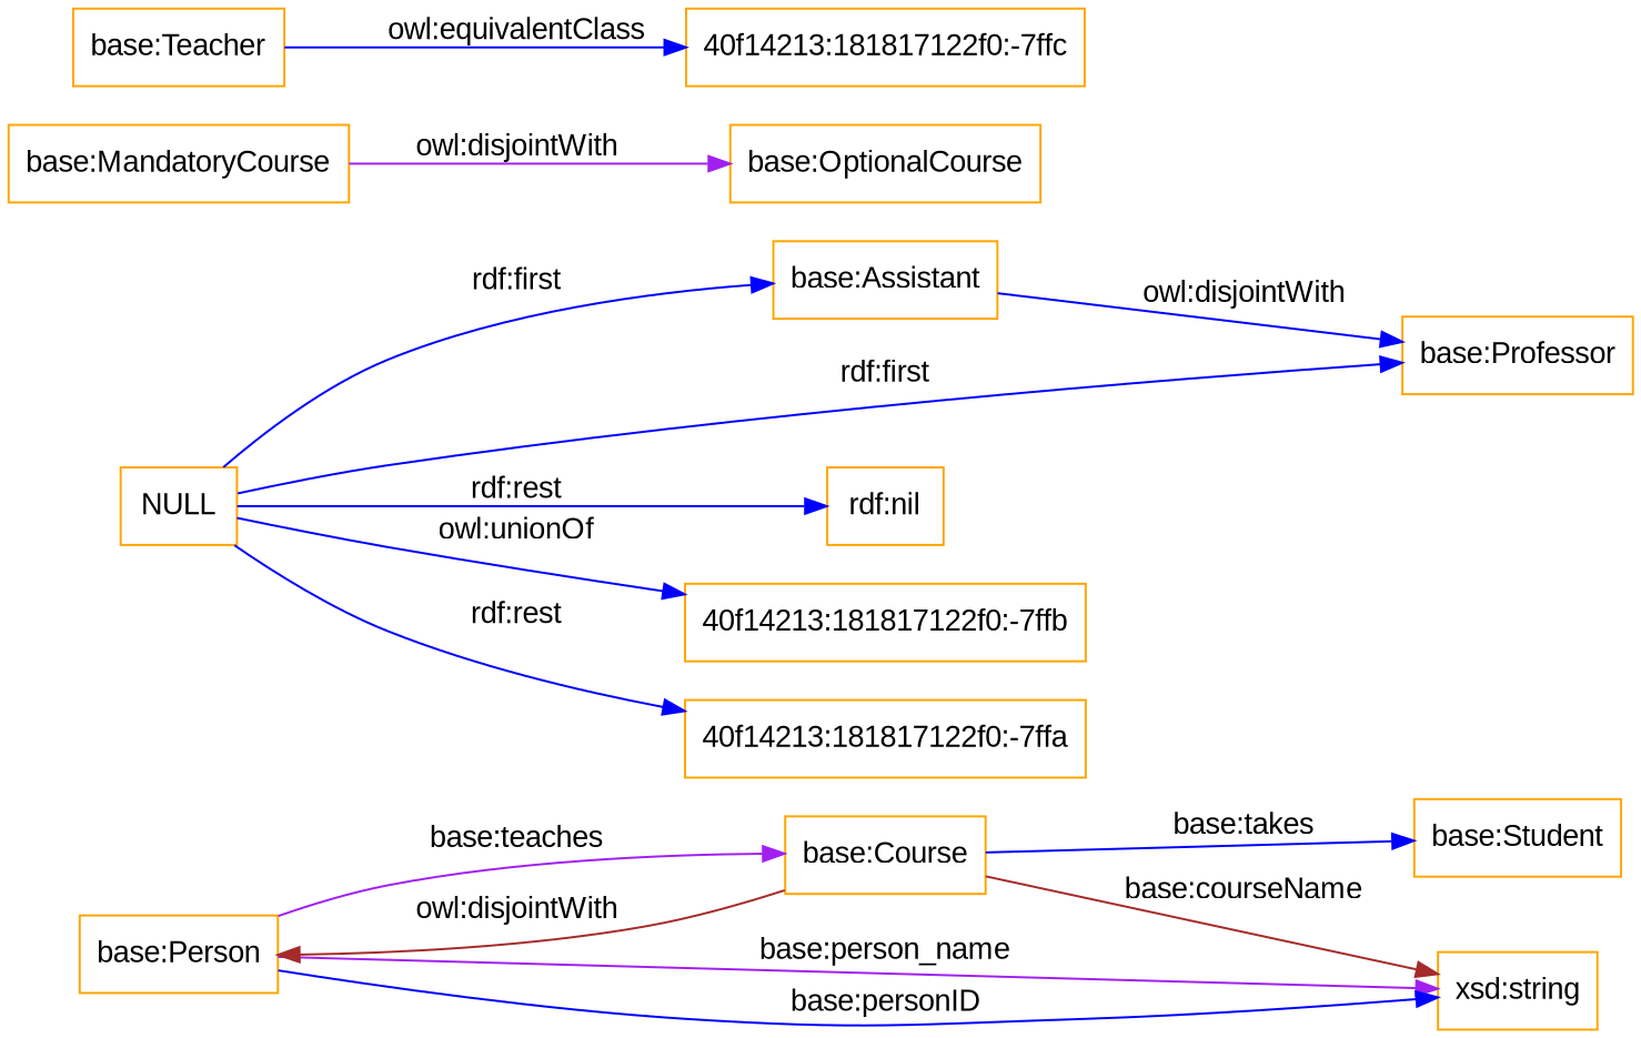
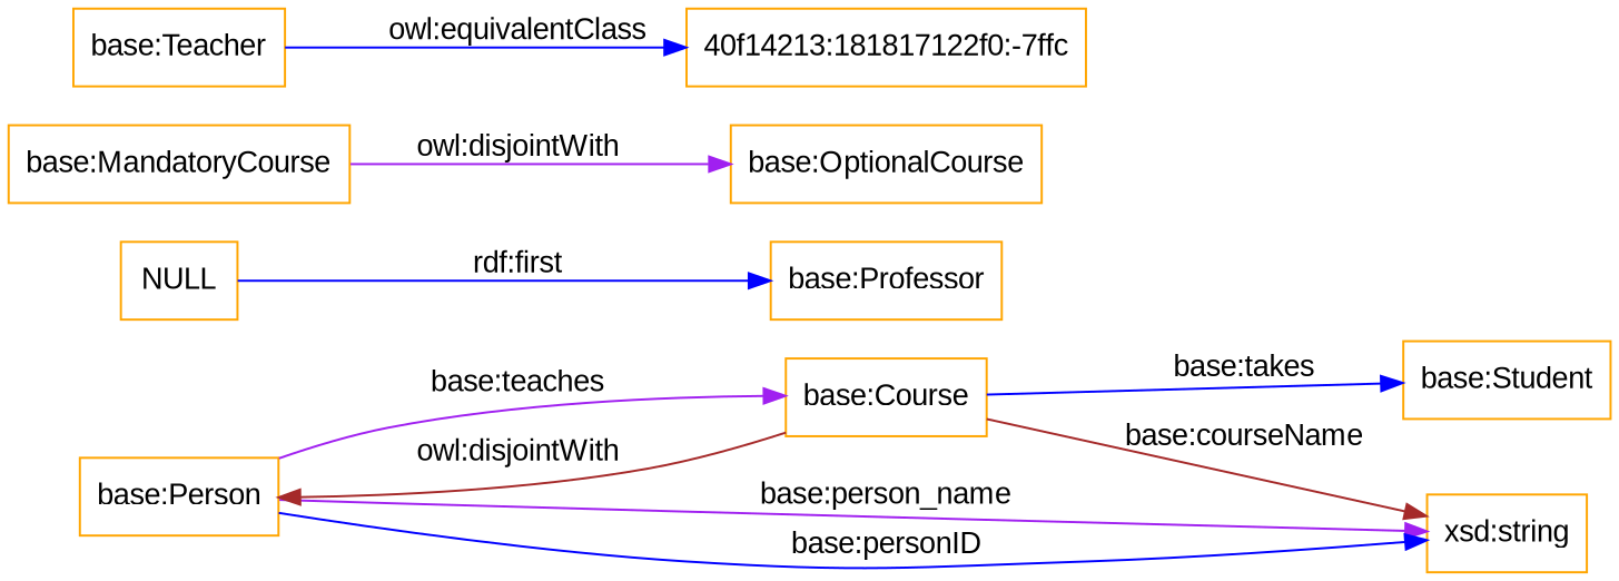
  digraph {
    fontname="Liberation Sans"
    rankdir=LR
    node [color=orange fontname="Liberation Sans" shape=rectangle]
    edge [color=blue fontname="Liberation Sans"]
    "base:Person"
    "base:Course"
    "xsd:string"
    "base:Student"
-   "base:Assistant"
    "base:Professor"
    "base:MandatoryCourse"
    "base:OptionalCourse"
    "base:Teacher"
    "40f14213:181817122f0:-7ffc"
    NULL
-   "rdf:nil"
-   "40f14213:181817122f0:-7ffb"
-   "40f14213:181817122f0:-7ffa"
    "base:Person" -> "base:Course" [color=purple label="base:teaches"]
    "base:Person" -> "xsd:string" [color=purple label="base:person_name"]
    "base:Person" -> "xsd:string" [label="base:personID"]
    "base:Course" -> "base:Person" [color=brown label="owl:disjointWith"]
    "base:Course" -> "xsd:string" [color=brown label="base:courseName"]
    "base:Course" -> "base:Student" [label="base:takes"]
-   "base:Assistant" -> "base:Professor" [label="owl:disjointWith"]
    "base:MandatoryCourse" -> "base:OptionalCourse" [color=purple label="owl:disjointWith"]
    "base:Teacher" -> "40f14213:181817122f0:-7ffc" [label="owl:equivalentClass"]
-   NULL -> "base:Assistant" [label="rdf:first"]
    NULL -> "base:Professor" [label="rdf:first"]
-   NULL -> "rdf:nil" [label="rdf:rest"]
-   NULL -> "40f14213:181817122f0:-7ffb" [label="owl:unionOf"]
-   NULL -> "40f14213:181817122f0:-7ffa" [label="rdf:rest"]
  }
